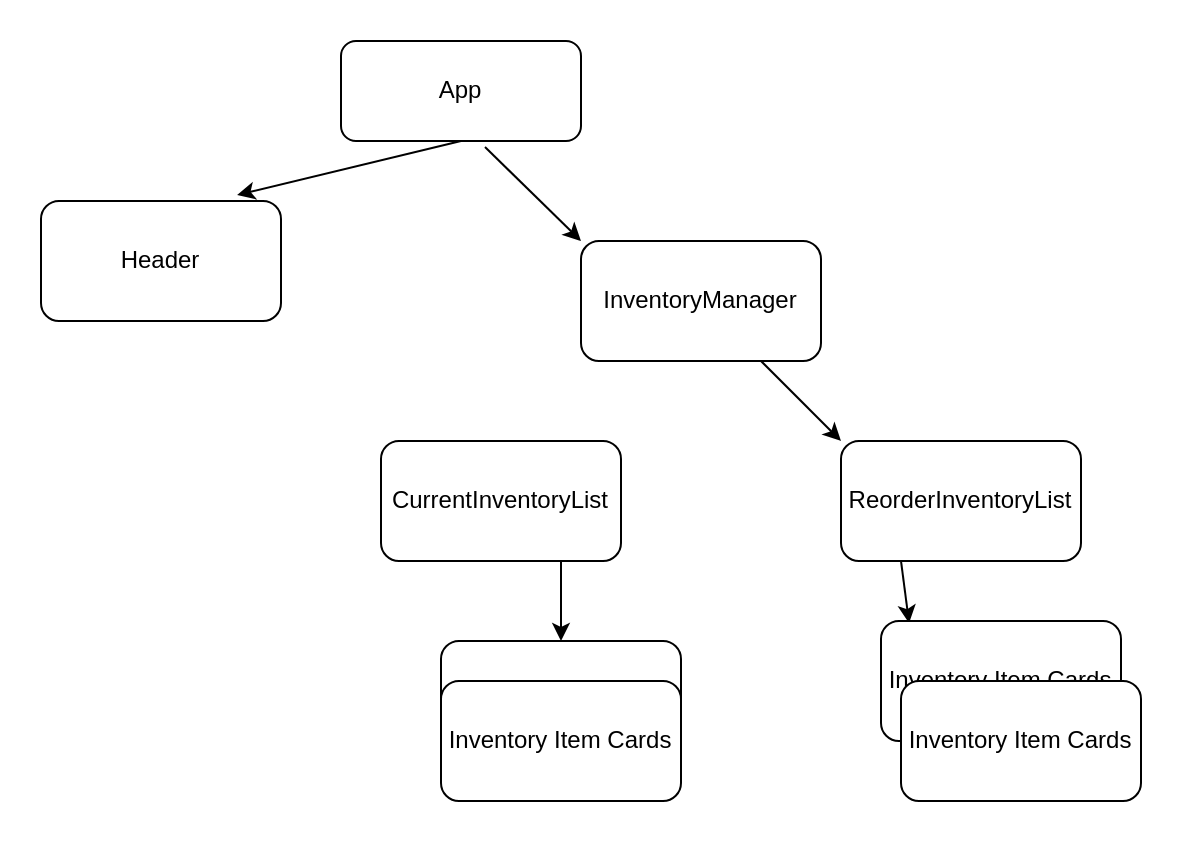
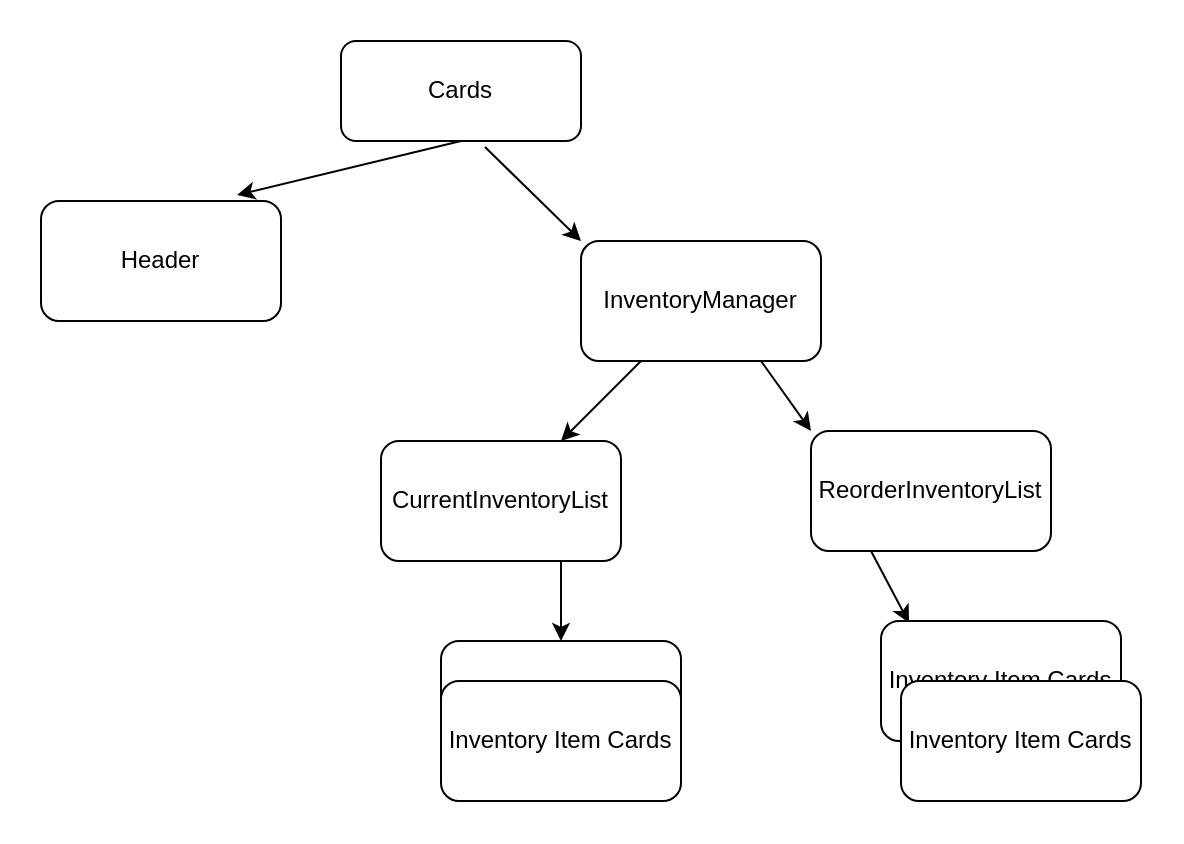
  <mxCell id="0" />
  <mxCell id="1" parent="0" />
  <mxCell id="2" style="edgeStyle=none;html=1;exitX=0.5;exitY=1;exitDx=0;exitDy=0;entryX=0.817;entryY=-0.05;entryDx=0;entryDy=0;entryPerimeter=0;" edge="1" parent="1" source="3" target="4"><mxGeometry relative="1" as="geometry" /></mxCell>
- <mxCell id="3" value="App" style="rounded=1;whiteSpace=wrap;html=1;" vertex="1" parent="1"><mxGeometry x="170" y="20" width="120" height="50" as="geometry" /></mxCell>
+ <mxCell id="3" value="Cards" style="rounded=1;whiteSpace=wrap;html=1;" vertex="1" parent="1"><mxGeometry x="170" y="20" width="120" height="50" as="geometry" /></mxCell>
  <mxCell id="4" value="Header" style="rounded=1;whiteSpace=wrap;html=1;" vertex="1" parent="1"><mxGeometry x="20" y="100" width="120" height="60" as="geometry" /></mxCell>
+ <mxCell id="5" style="edgeStyle=none;html=1;exitX=0.25;exitY=1;exitDx=0;exitDy=0;entryX=0.75;entryY=0;entryDx=0;entryDy=0;" edge="1" parent="1" source="7" target="9"><mxGeometry relative="1" as="geometry" /></mxCell>
  <mxCell id="6" style="html=1;exitX=0.75;exitY=1;exitDx=0;exitDy=0;entryX=0;entryY=0;entryDx=0;entryDy=0;" edge="1" parent="1" source="7" target="11"><mxGeometry relative="1" as="geometry" /></mxCell>
  <mxCell id="7" value="InventoryManager" style="rounded=1;whiteSpace=wrap;html=1;" vertex="1" parent="1"><mxGeometry x="290" y="120" width="120" height="60" as="geometry" /></mxCell>
  <mxCell id="8" style="edgeStyle=none;html=1;exitX=0.75;exitY=1;exitDx=0;exitDy=0;entryX=0.5;entryY=0;entryDx=0;entryDy=0;" edge="1" parent="1" source="9" target="12"><mxGeometry relative="1" as="geometry" /></mxCell>
  <mxCell id="9" value="CurrentInventoryList" style="rounded=1;whiteSpace=wrap;html=1;" vertex="1" parent="1"><mxGeometry x="190" y="220" width="120" height="60" as="geometry" /></mxCell>
  <mxCell id="10" style="edgeStyle=none;html=1;exitX=0.25;exitY=1;exitDx=0;exitDy=0;entryX=0.117;entryY=0.017;entryDx=0;entryDy=0;entryPerimeter=0;" edge="1" parent="1" source="11" target="14"><mxGeometry relative="1" as="geometry" /></mxCell>
- <mxCell id="11" value="ReorderInventoryList" style="rounded=1;whiteSpace=wrap;html=1;" vertex="1" parent="1"><mxGeometry x="420" y="220" width="120" height="60" as="geometry" /></mxCell>
+ <mxCell id="11" value="ReorderInventoryList" style="rounded=1;whiteSpace=wrap;html=1;" vertex="1" parent="1"><mxGeometry x="405" y="215" width="120" height="60" as="geometry" /></mxCell>
  <mxCell id="12" value="Inventory Item Cards" style="rounded=1;whiteSpace=wrap;html=1;" vertex="1" parent="1"><mxGeometry x="220" y="320" width="120" height="60" as="geometry" /></mxCell>
  <mxCell id="13" value="Inventory Item Cards" style="rounded=1;whiteSpace=wrap;html=1;" vertex="1" parent="1"><mxGeometry x="220" y="340" width="120" height="60" as="geometry" /></mxCell>
  <mxCell id="14" value="Inventory Item Cards" style="rounded=1;whiteSpace=wrap;html=1;" vertex="1" parent="1"><mxGeometry x="440" y="310" width="120" height="60" as="geometry" /></mxCell>
  <mxCell id="15" value="Inventory Item Cards" style="rounded=1;whiteSpace=wrap;html=1;" vertex="1" parent="1"><mxGeometry x="450" y="340" width="120" height="60" as="geometry" /></mxCell>
  <mxCell id="16" style="edgeStyle=none;html=1;exitX=0.6;exitY=1.06;exitDx=0;exitDy=0;entryX=0;entryY=0;entryDx=0;entryDy=0;exitPerimeter=0;" edge="1" parent="1" source="3" target="7"><mxGeometry relative="1" as="geometry"><mxPoint x="240" y="80" as="sourcePoint" /><mxPoint x="128.04" y="137" as="targetPoint" /></mxGeometry></mxCell>
